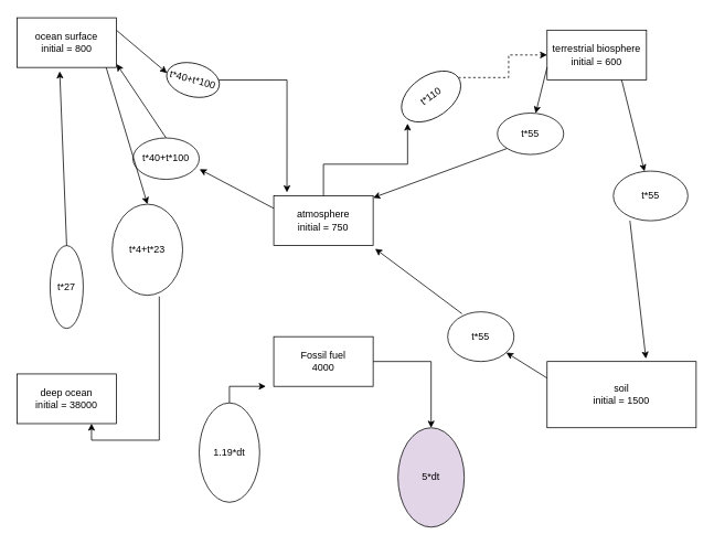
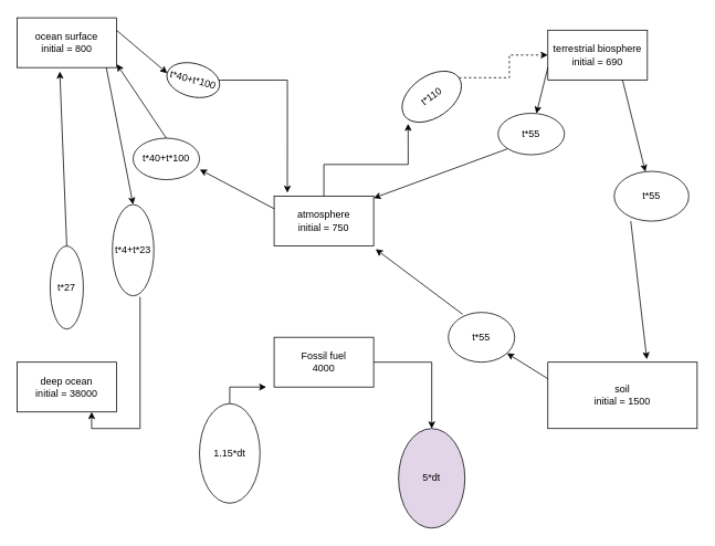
  <mxCell id="0" />
  <mxCell id="1" parent="0" />
  <mxCell id="2" value="&lt;span style=&quot;text-align: left&quot;&gt;ocean surface&lt;br&gt;initial = 800&lt;br&gt;&lt;/span&gt;" style="rounded=0;whiteSpace=wrap;html=1;" parent="1" vertex="1"><mxGeometry x="20" y="20.9" width="120" height="60" as="geometry" /></mxCell>
- <mxCell id="3" value="&lt;span style=&quot;text-align: left&quot;&gt;deep ocean&lt;br&gt;initial = 38000&lt;br&gt;&lt;/span&gt;" style="rounded=0;whiteSpace=wrap;html=1;" parent="1" vertex="1"><mxGeometry x="20" y="451" width="120" height="60" as="geometry" /></mxCell>
- <mxCell id="4" value="&lt;span style=&quot;text-align: left&quot;&gt;terrestrial biosphere&lt;br&gt;initial = 600&lt;br&gt;&lt;/span&gt;" style="rounded=0;whiteSpace=wrap;html=1;" parent="1" vertex="1"><mxGeometry x="660" y="35.8" width="120" height="60" as="geometry" /></mxCell>
+ <mxCell id="3" value="&lt;span style=&quot;text-align: left&quot;&gt;deep ocean&lt;br&gt;initial = 38000&lt;br&gt;&lt;/span&gt;" style="rounded=0;whiteSpace=wrap;html=1;" parent="1" vertex="1"><mxGeometry x="20" y="436" width="120" height="60" as="geometry" /></mxCell>
+ <mxCell id="4" value="&lt;span style=&quot;text-align: left&quot;&gt;terrestrial biosphere&lt;br&gt;initial = 690&lt;br&gt;&lt;/span&gt;" style="rounded=0;whiteSpace=wrap;html=1;" parent="1" vertex="1"><mxGeometry x="660" y="35.8" width="120" height="60" as="geometry" /></mxCell>
  <mxCell id="5" value="soil&lt;br&gt;initial = 1500" style="rounded=0;whiteSpace=wrap;html=1;" parent="1" vertex="1"><mxGeometry x="660" y="436" width="180" height="80" as="geometry" /></mxCell>
  <mxCell id="6" value="&lt;span style=&quot;font-size: 11.0pt ; line-height: 115% ; font-family: &amp;#34;calibri&amp;#34; , &amp;#34;sans-serif&amp;#34;&quot;&gt;atmosphere&lt;/span&gt;" style="text;html=1;strokeColor=none;fillColor=none;align=center;verticalAlign=middle;whiteSpace=wrap;rounded=0;" parent="1" vertex="1"><mxGeometry x="360" y="246" width="40" height="20" as="geometry" /></mxCell>
  <mxCell id="7" style="edgeStyle=orthogonalEdgeStyle;rounded=0;orthogonalLoop=1;jettySize=auto;html=1;exitX=0.5;exitY=0;exitDx=0;exitDy=0;entryX=-0.025;entryY=0.708;entryDx=0;entryDy=0;entryPerimeter=0;" parent="1" source="8" target="10" edge="1"><mxGeometry relative="1" as="geometry" /></mxCell>
  <mxCell id="8" value="&lt;span style=&quot;text-align: left&quot;&gt;atmosphere&lt;br&gt;initial = 750&lt;br&gt;&lt;/span&gt;" style="rounded=0;whiteSpace=wrap;html=1;" parent="1" vertex="1"><mxGeometry x="330" y="236" width="120" height="60" as="geometry" /></mxCell>
  <mxCell id="9" style="edgeStyle=orthogonalEdgeStyle;rounded=0;orthogonalLoop=1;jettySize=auto;html=1;exitX=1;exitY=0.5;exitDx=0;exitDy=0;dashed=1;" parent="1" source="10" target="4" edge="1"><mxGeometry relative="1" as="geometry" /></mxCell>
  <mxCell id="10" value="t*110" style="ellipse;whiteSpace=wrap;html=1;rotation=-35;" parent="1" vertex="1"><mxGeometry x="480" y="91" width="80" height="50" as="geometry" /></mxCell>
  <mxCell id="11" value="t*40+t*100" style="ellipse;whiteSpace=wrap;html=1;" parent="1" vertex="1"><mxGeometry x="160" y="166" width="80" height="50" as="geometry" /></mxCell>
  <mxCell id="12" value="" style="endArrow=classic;html=1;exitX=0;exitY=0.25;exitDx=0;exitDy=0;entryX=1.005;entryY=0.756;entryDx=0;entryDy=0;entryPerimeter=0;" parent="1" source="8" target="11" edge="1"><mxGeometry width="50" height="50" relative="1" as="geometry"><mxPoint x="230" y="256" as="sourcePoint" /><mxPoint x="280" y="206" as="targetPoint" /></mxGeometry></mxCell>
  <mxCell id="13" value="" style="endArrow=classic;html=1;exitX=0.5;exitY=0;exitDx=0;exitDy=0;entryX=1.003;entryY=0.932;entryDx=0;entryDy=0;entryPerimeter=0;" parent="1" source="11" target="2" edge="1"><mxGeometry width="50" height="50" relative="1" as="geometry"><mxPoint x="130" y="136" as="sourcePoint" /><mxPoint x="180" y="86" as="targetPoint" /></mxGeometry></mxCell>
  <mxCell id="14" value="" style="endArrow=classic;html=1;exitX=0;exitY=0.75;exitDx=0;exitDy=0;" parent="1" source="4" target="15" edge="1"><mxGeometry width="50" height="50" relative="1" as="geometry"><mxPoint x="20" y="566" as="sourcePoint" /><mxPoint x="620" y="176" as="targetPoint" /></mxGeometry></mxCell>
  <mxCell id="15" value="t*55" style="ellipse;whiteSpace=wrap;html=1;" parent="1" vertex="1"><mxGeometry x="600" y="136" width="80" height="50" as="geometry" /></mxCell>
  <mxCell id="16" value="" style="endArrow=classic;html=1;exitX=0;exitY=1;exitDx=0;exitDy=0;entryX=1;entryY=0.037;entryDx=0;entryDy=0;entryPerimeter=0;" parent="1" source="15" target="8" edge="1"><mxGeometry width="50" height="50" relative="1" as="geometry"><mxPoint x="20" y="566" as="sourcePoint" /><mxPoint x="70" y="516" as="targetPoint" /></mxGeometry></mxCell>
  <mxCell id="17" value="" style="endArrow=classic;html=1;exitX=0.75;exitY=1;exitDx=0;exitDy=0;" parent="1" source="4" target="18" edge="1"><mxGeometry width="50" height="50" relative="1" as="geometry"><mxPoint x="750" y="6" as="sourcePoint" /><mxPoint x="770" y="246" as="targetPoint" /></mxGeometry></mxCell>
  <mxCell id="18" value="t*55" style="ellipse;whiteSpace=wrap;html=1;" parent="1" vertex="1"><mxGeometry x="740" y="206" width="90" height="60" as="geometry" /></mxCell>
  <mxCell id="19" value="" style="endArrow=classic;html=1;exitX=0.222;exitY=1;exitDx=0;exitDy=0;exitPerimeter=0;entryX=0.663;entryY=-0.043;entryDx=0;entryDy=0;entryPerimeter=0;" parent="1" source="18" target="5" edge="1"><mxGeometry width="50" height="50" relative="1" as="geometry"><mxPoint x="650" y="296" as="sourcePoint" /><mxPoint x="700" y="246" as="targetPoint" /></mxGeometry></mxCell>
  <mxCell id="20" value="" style="endArrow=classic;html=1;exitX=0;exitY=0.25;exitDx=0;exitDy=0;" parent="1" source="5" target="21" edge="1"><mxGeometry width="50" height="50" relative="1" as="geometry"><mxPoint x="20" y="566" as="sourcePoint" /><mxPoint x="560" y="416" as="targetPoint" /></mxGeometry></mxCell>
  <mxCell id="21" value="t*55" style="ellipse;whiteSpace=wrap;html=1;" parent="1" vertex="1"><mxGeometry x="540" y="376" width="80" height="60" as="geometry" /></mxCell>
  <mxCell id="22" value="" style="endArrow=classic;html=1;exitX=0.215;exitY=0.037;exitDx=0;exitDy=0;exitPerimeter=0;entryX=1.02;entryY=1.063;entryDx=0;entryDy=0;entryPerimeter=0;" parent="1" source="21" target="8" edge="1"><mxGeometry width="50" height="50" relative="1" as="geometry"><mxPoint x="470" y="386" as="sourcePoint" /><mxPoint x="520" y="336" as="targetPoint" /></mxGeometry></mxCell>
  <mxCell id="23" value="t*27" style="ellipse;whiteSpace=wrap;html=1;direction=south;" parent="1" vertex="1"><mxGeometry x="60" y="296" width="40" height="100" as="geometry" /></mxCell>
  <mxCell id="24" value="" style="endArrow=classic;html=1;entryX=0.43;entryY=1.078;entryDx=0;entryDy=0;entryPerimeter=0;" parent="1" target="2" edge="1"><mxGeometry width="50" height="50" relative="1" as="geometry"><mxPoint x="80" y="296" as="sourcePoint" /><mxPoint x="70" y="116" as="targetPoint" /><Array as="points"><mxPoint x="80" y="296" /></Array></mxGeometry></mxCell>
  <mxCell id="25" value="" style="endArrow=classic;html=1;exitX=1;exitY=0.25;exitDx=0;exitDy=0;entryX=0;entryY=0.5;entryDx=0;entryDy=0;" parent="1" source="2" target="27" edge="1"><mxGeometry width="50" height="50" relative="1" as="geometry"><mxPoint x="190" y="56" as="sourcePoint" /><mxPoint x="190" y="82" as="targetPoint" /></mxGeometry></mxCell>
  <mxCell id="26" style="edgeStyle=orthogonalEdgeStyle;rounded=0;orthogonalLoop=1;jettySize=auto;html=1;entryX=0.133;entryY=-0.07;entryDx=0;entryDy=0;entryPerimeter=0;" parent="1" source="27" target="8" edge="1"><mxGeometry relative="1" as="geometry"><mxPoint x="340" y="226" as="targetPoint" /></mxGeometry></mxCell>
  <mxCell id="27" value="t*40+t*100" style="ellipse;whiteSpace=wrap;html=1;rotation=15;" parent="1" vertex="1"><mxGeometry x="200" y="76" width="65" height="40" as="geometry" /></mxCell>
  <mxCell id="28" value="" style="endArrow=classic;html=1;exitX=0.897;exitY=0.998;exitDx=0;exitDy=0;exitPerimeter=0;entryX=0.5;entryY=0;entryDx=0;entryDy=0;" parent="1" source="2" target="30" edge="1"><mxGeometry width="50" height="50" relative="1" as="geometry"><mxPoint x="20" y="566" as="sourcePoint" /><mxPoint x="158.506" y="248.53" as="targetPoint" /></mxGeometry></mxCell>
  <mxCell id="29" style="edgeStyle=orthogonalEdgeStyle;rounded=0;orthogonalLoop=1;jettySize=auto;html=1;exitX=0.668;exitY=1.013;exitDx=0;exitDy=0;entryX=0.75;entryY=1;entryDx=0;entryDy=0;exitPerimeter=0;" parent="1" source="30" target="3" edge="1"><mxGeometry relative="1" as="geometry"><mxPoint x="170" y="366" as="sourcePoint" /></mxGeometry></mxCell>
- <mxCell id="30" value="t*4+t*23" style="ellipse;whiteSpace=wrap;html=1;" parent="1" vertex="1"><mxGeometry x="135" y="246" width="85" height="110" as="geometry" /></mxCell>
+ <mxCell id="30" value="t*4+t*23" style="ellipse;whiteSpace=wrap;html=1;" parent="1" vertex="1"><mxGeometry x="135" y="246" width="50" height="110" as="geometry" /></mxCell>
  <mxCell id="31" style="edgeStyle=orthogonalEdgeStyle;rounded=0;orthogonalLoop=1;jettySize=auto;html=1;exitX=1;exitY=0.5;exitDx=0;exitDy=0;" edge="1" parent="1" source="32" target="36"><mxGeometry relative="1" as="geometry"><mxPoint x="520" y="576" as="targetPoint" /></mxGeometry></mxCell>
  <mxCell id="32" value="Fossil fuel&lt;br&gt;4000" style="rounded=0;whiteSpace=wrap;html=1;" vertex="1" parent="1"><mxGeometry x="330" y="406" width="120" height="60" as="geometry" /></mxCell>
  <mxCell id="33" value="" style="endArrow=classic;html=1;" edge="1" parent="1" target="35"><mxGeometry width="50" height="50" relative="1" as="geometry"><mxPoint x="280" y="516" as="sourcePoint" /><mxPoint x="330" y="466" as="targetPoint" /></mxGeometry></mxCell>
  <mxCell id="34" style="edgeStyle=orthogonalEdgeStyle;rounded=0;orthogonalLoop=1;jettySize=auto;html=1;exitX=0;exitY=0.5;exitDx=0;exitDy=0;" edge="1" parent="1" source="35"><mxGeometry relative="1" as="geometry"><mxPoint x="320" y="466" as="targetPoint" /></mxGeometry></mxCell>
- <mxCell id="35" value="1.19*dt" style="ellipse;whiteSpace=wrap;html=1;direction=south;" vertex="1" parent="1"><mxGeometry x="240" y="486" width="73" height="120" as="geometry" /></mxCell>
+ <mxCell id="35" value="1.15*dt" style="ellipse;whiteSpace=wrap;html=1;direction=south;" vertex="1" parent="1"><mxGeometry x="240" y="486" width="73" height="120" as="geometry" /></mxCell>
  <mxCell id="36" value="5*dt" style="ellipse;whiteSpace=wrap;html=1;direction=south;fillColor=#e1d5e7;" vertex="1" parent="1"><mxGeometry x="480" y="516" width="80" height="120" as="geometry" /></mxCell>
